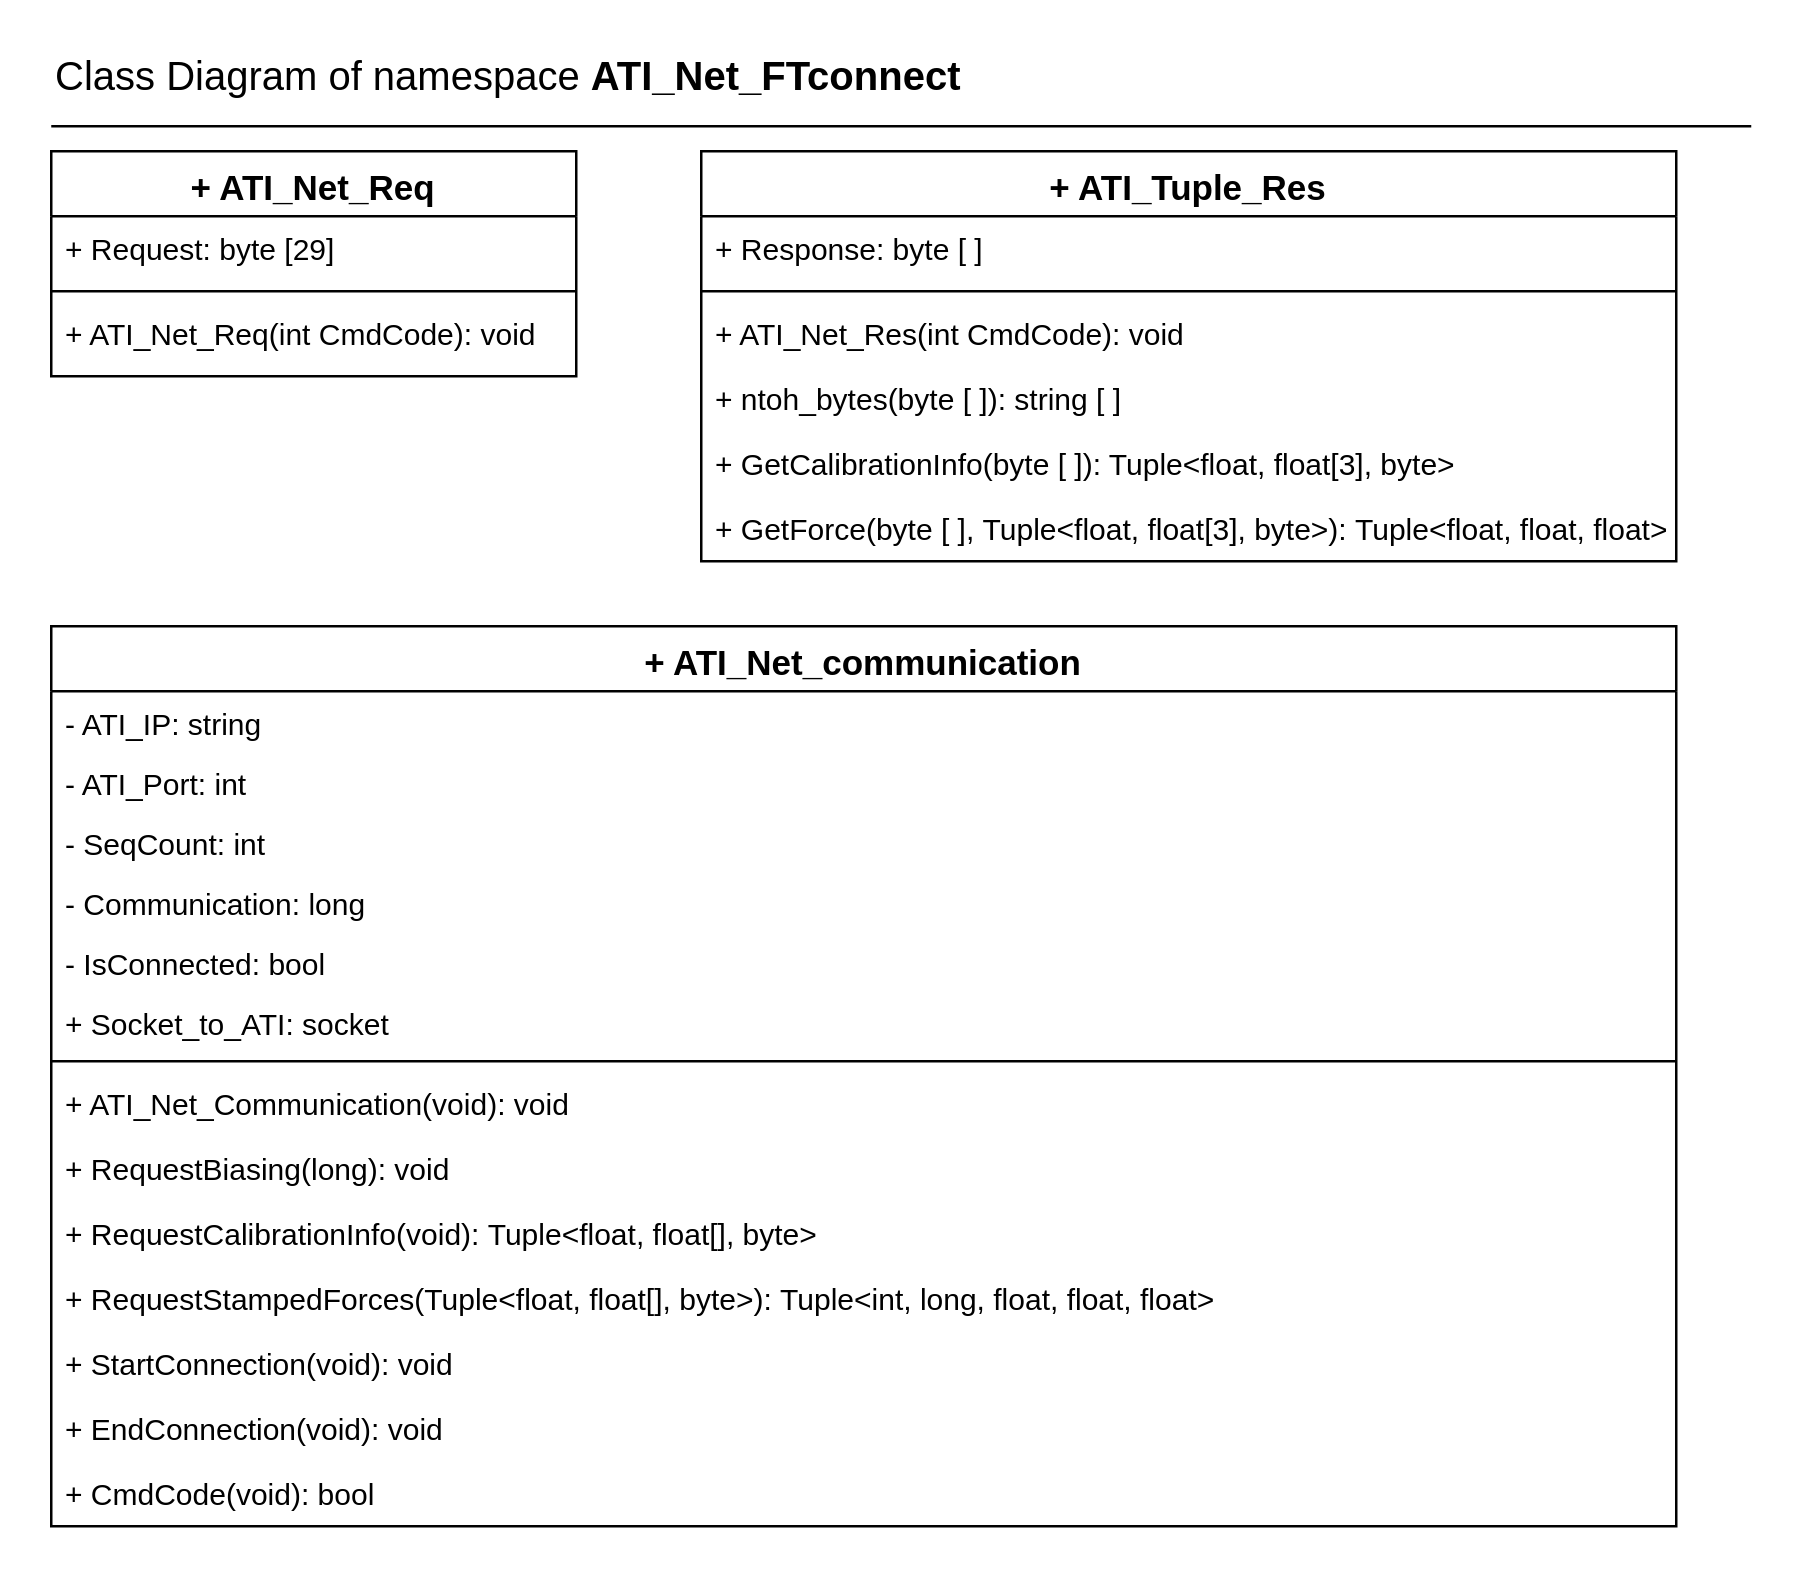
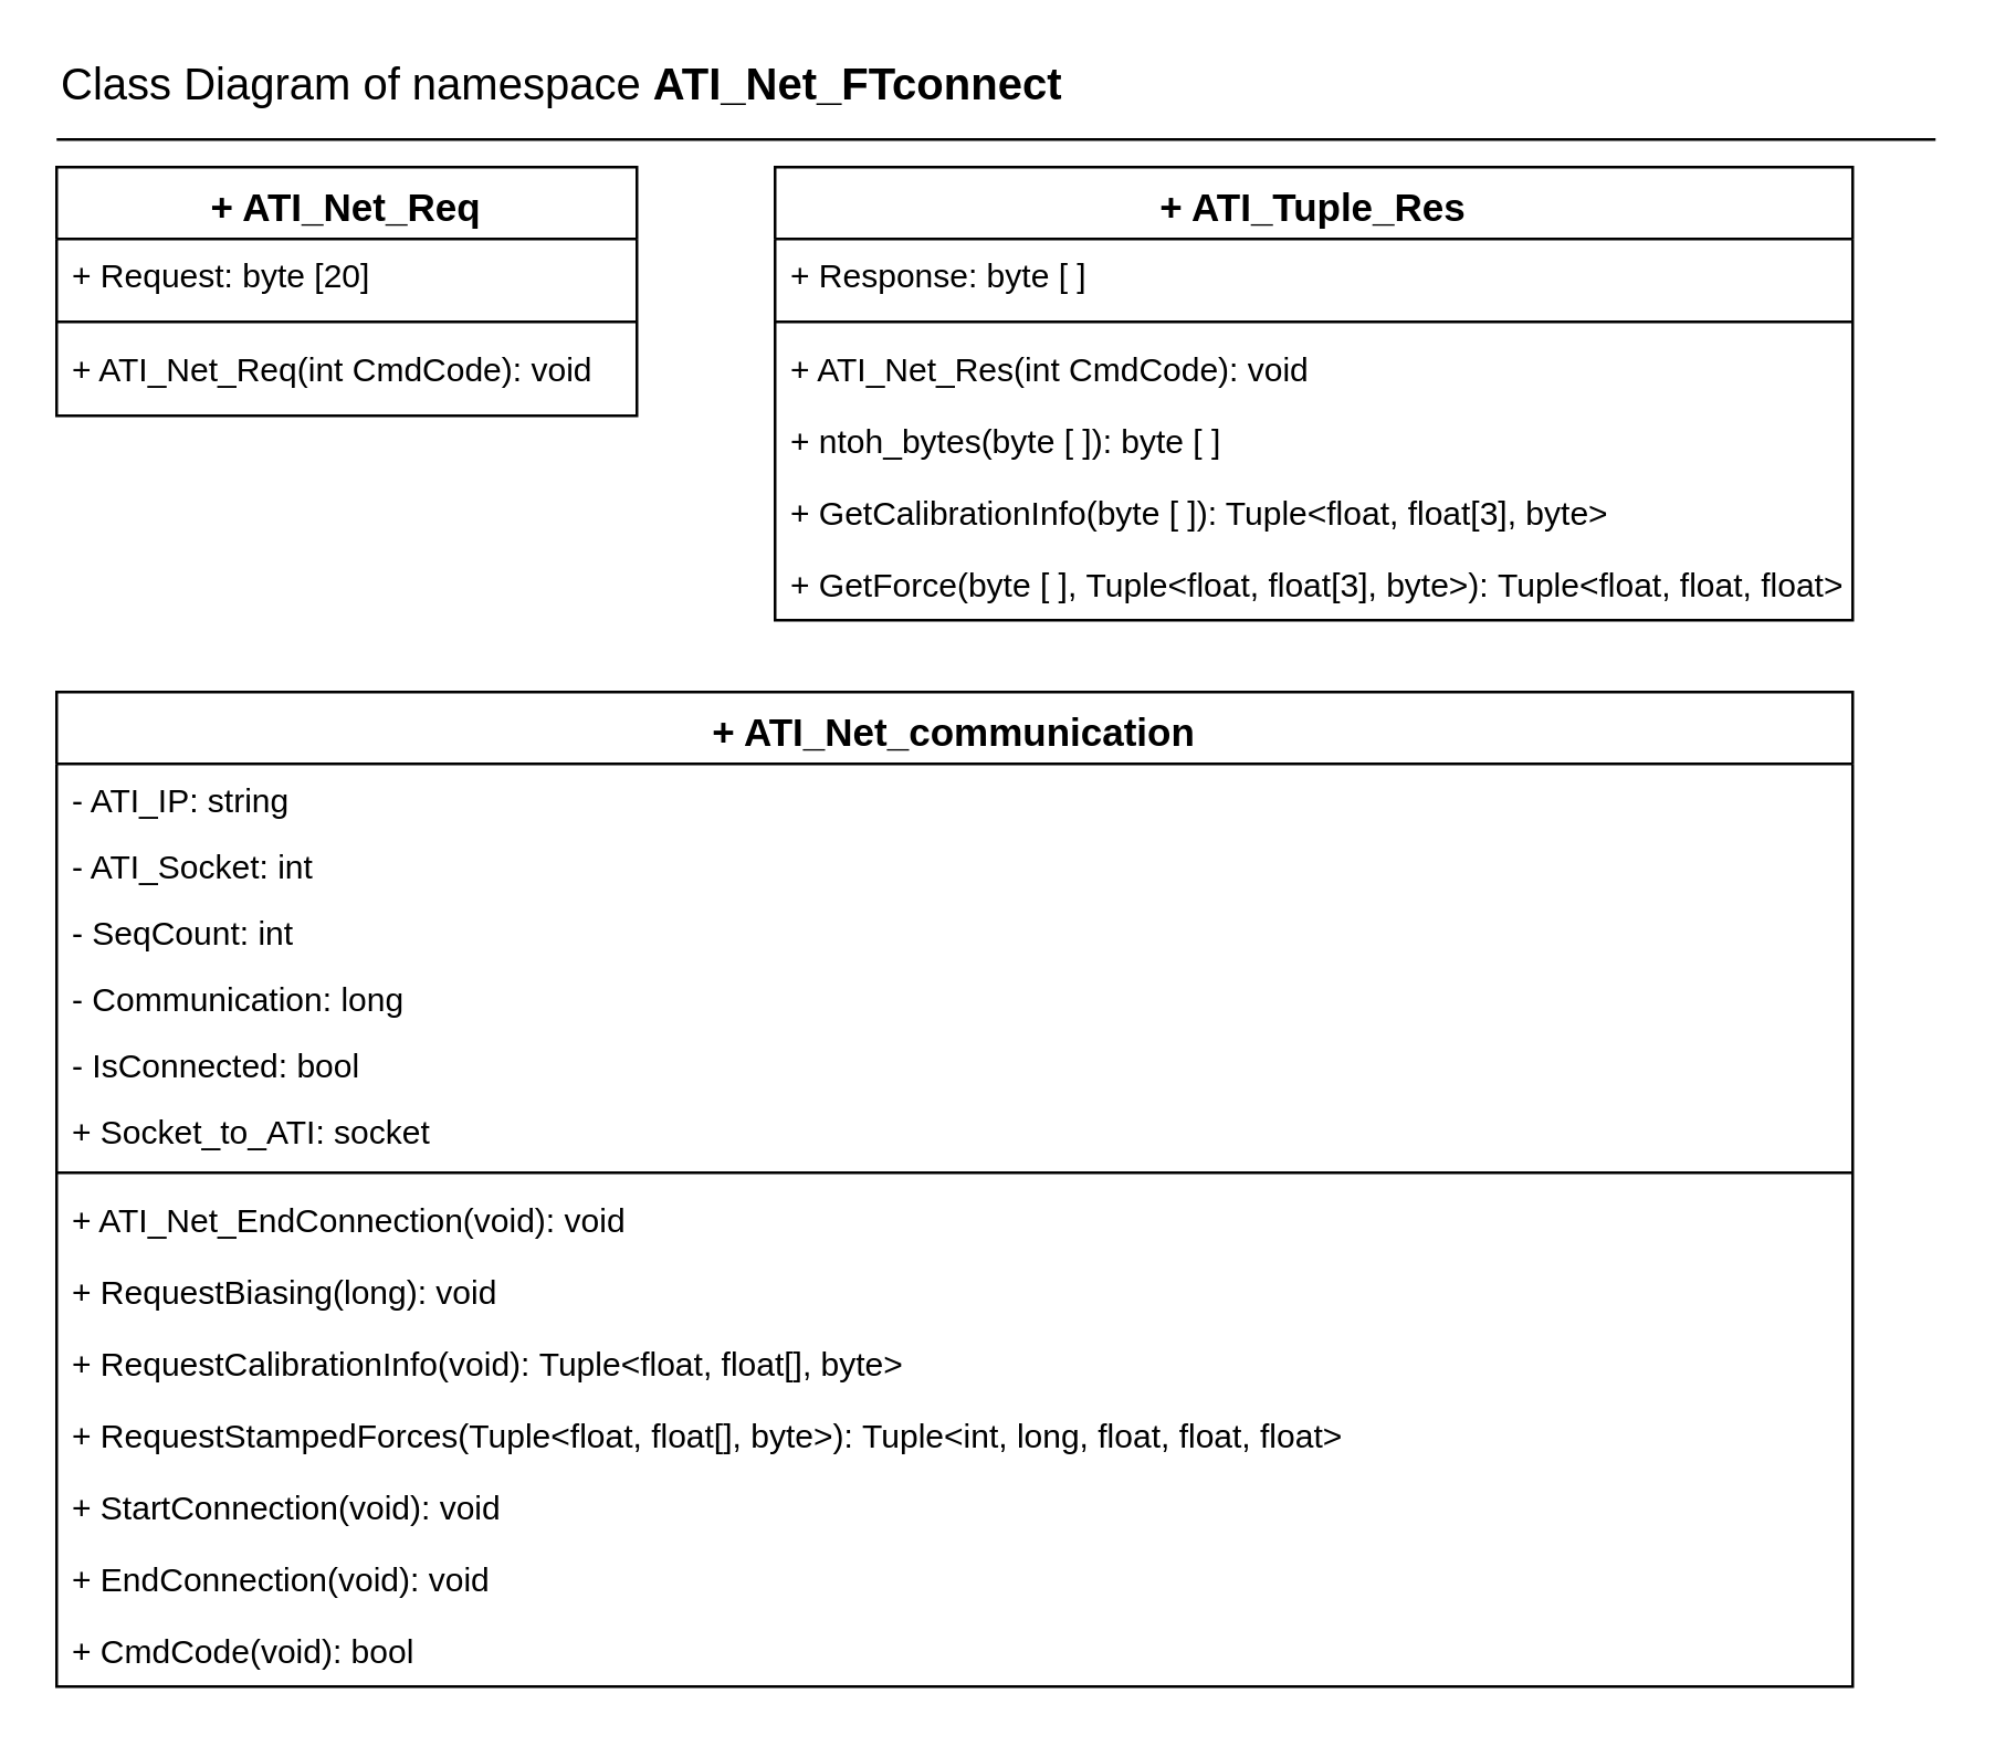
  <mxCell id="0" />
  <mxCell id="1" parent="0" />
  <mxCell id="2" value="" style="endArrow=none;html=1;" parent="1" edge="1"><mxGeometry width="50" height="50" relative="1" as="geometry"><mxPoint x="20" y="50" as="sourcePoint" /><mxPoint x="700" y="50" as="targetPoint" /></mxGeometry></mxCell>
  <mxCell id="3" value="&lt;font style=&quot;font-size: 16px ; background-color: rgb(255 , 255 , 255)&quot;&gt;Class Diagram of namespace &lt;b&gt;ATI_Net_FTconnect&lt;/b&gt;&lt;/font&gt;" style="text;html=1;strokeColor=none;fillColor=none;align=left;verticalAlign=middle;whiteSpace=wrap;rounded=0;" parent="1" vertex="1"><mxGeometry x="20" y="20" width="370" height="20" as="geometry" /></mxCell>
  <mxCell id="4" value="+ ATI_Net_Req" style="swimlane;fontStyle=1;align=center;verticalAlign=top;childLayout=stackLayout;horizontal=1;startSize=26;horizontalStack=0;resizeParent=1;resizeParentMax=0;resizeLast=0;collapsible=1;marginBottom=0;fontSize=14;" parent="1" vertex="1"><mxGeometry x="20" y="60" width="210" height="90" as="geometry"><mxRectangle x="20" y="50" width="110" height="26" as="alternateBounds" /></mxGeometry></mxCell>
- <mxCell id="5" value="+ Request: byte [29]" style="text;strokeColor=none;fillColor=none;align=left;verticalAlign=top;spacingLeft=4;spacingRight=4;overflow=hidden;rotatable=0;points=[[0,0.5],[1,0.5]];portConstraint=eastwest;" parent="4" vertex="1"><mxGeometry y="26" width="210" height="26" as="geometry" /></mxCell>
+ <mxCell id="5" value="+ Request: byte [20]" style="text;strokeColor=none;fillColor=none;align=left;verticalAlign=top;spacingLeft=4;spacingRight=4;overflow=hidden;rotatable=0;points=[[0,0.5],[1,0.5]];portConstraint=eastwest;" parent="4" vertex="1"><mxGeometry y="26" width="210" height="26" as="geometry" /></mxCell>
  <mxCell id="6" value="" style="line;strokeWidth=1;fillColor=none;align=left;verticalAlign=middle;spacingTop=-1;spacingLeft=3;spacingRight=3;rotatable=0;labelPosition=right;points=[];portConstraint=eastwest;" parent="4" vertex="1"><mxGeometry y="52" width="210" height="8" as="geometry" /></mxCell>
  <mxCell id="7" value="+ ATI_Net_Req(int CmdCode): void" style="text;strokeColor=none;fillColor=none;align=left;verticalAlign=top;spacingLeft=4;spacingRight=4;overflow=hidden;rotatable=0;points=[[0,0.5],[1,0.5]];portConstraint=eastwest;" parent="4" vertex="1"><mxGeometry y="60" width="210" height="30" as="geometry" /></mxCell>
  <mxCell id="8" style="edgeStyle=orthogonalEdgeStyle;rounded=0;orthogonalLoop=1;jettySize=auto;html=1;exitX=1;exitY=0.5;exitDx=0;exitDy=0;" edge="1" parent="4" source="5" target="5"><mxGeometry relative="1" as="geometry" /></mxCell>
  <mxCell id="9" value="+ ATI_Net_communication" style="swimlane;fontStyle=1;align=center;verticalAlign=top;childLayout=stackLayout;horizontal=1;startSize=26;horizontalStack=0;resizeParent=1;resizeParentMax=0;resizeLast=0;collapsible=1;marginBottom=0;fontSize=14;" vertex="1" parent="1"><mxGeometry x="20" y="250" width="650" height="360" as="geometry"><mxRectangle x="20" y="150" width="110" height="26" as="alternateBounds" /></mxGeometry></mxCell>
  <mxCell id="10" value="- ATI_IP: string" style="text;strokeColor=none;fillColor=none;align=left;verticalAlign=top;spacingLeft=4;spacingRight=4;overflow=hidden;rotatable=0;points=[[0,0.5],[1,0.5]];portConstraint=eastwest;spacingBottom=0;spacingTop=0;labelBackgroundColor=none;horizontal=1;" vertex="1" parent="9"><mxGeometry y="26" width="650" height="24" as="geometry" /></mxCell>
- <mxCell id="11" value="- ATI_Port: int" style="text;strokeColor=none;fillColor=none;align=left;verticalAlign=top;spacingLeft=4;spacingRight=4;overflow=hidden;rotatable=0;points=[[0,0.5],[1,0.5]];portConstraint=eastwest;spacingBottom=0;spacingTop=0;labelBackgroundColor=none;horizontal=1;" vertex="1" parent="9"><mxGeometry y="50" width="650" height="24" as="geometry" /></mxCell>
+ <mxCell id="11" value="- ATI_Socket: int" style="text;strokeColor=none;fillColor=none;align=left;verticalAlign=top;spacingLeft=4;spacingRight=4;overflow=hidden;rotatable=0;points=[[0,0.5],[1,0.5]];portConstraint=eastwest;spacingBottom=0;spacingTop=0;labelBackgroundColor=none;horizontal=1;" vertex="1" parent="9"><mxGeometry y="50" width="650" height="24" as="geometry" /></mxCell>
  <mxCell id="12" value="- SeqCount: int" style="text;strokeColor=none;fillColor=none;align=left;verticalAlign=top;spacingLeft=4;spacingRight=4;overflow=hidden;rotatable=0;points=[[0,0.5],[1,0.5]];portConstraint=eastwest;spacingBottom=0;spacingTop=0;labelBackgroundColor=none;horizontal=1;" vertex="1" parent="9"><mxGeometry y="74" width="650" height="24" as="geometry" /></mxCell>
  <mxCell id="13" value="- Communication: long" style="text;strokeColor=none;fillColor=none;align=left;verticalAlign=top;spacingLeft=4;spacingRight=4;overflow=hidden;rotatable=0;points=[[0,0.5],[1,0.5]];portConstraint=eastwest;spacingBottom=0;spacingTop=0;labelBackgroundColor=none;horizontal=1;" vertex="1" parent="9"><mxGeometry y="98" width="650" height="24" as="geometry" /></mxCell>
  <mxCell id="14" value="- IsConnected: bool" style="text;strokeColor=none;fillColor=none;align=left;verticalAlign=top;spacingLeft=4;spacingRight=4;overflow=hidden;rotatable=0;points=[[0,0.5],[1,0.5]];portConstraint=eastwest;spacingBottom=0;spacingTop=0;labelBackgroundColor=none;horizontal=1;" vertex="1" parent="9"><mxGeometry y="122" width="650" height="24" as="geometry" /></mxCell>
  <mxCell id="15" value="+ Socket_to_ATI: socket" style="text;strokeColor=none;fillColor=none;align=left;verticalAlign=top;spacingLeft=4;spacingRight=4;overflow=hidden;rotatable=0;points=[[0,0.5],[1,0.5]];portConstraint=eastwest;spacingBottom=0;spacingTop=0;labelBackgroundColor=none;horizontal=1;" vertex="1" parent="9"><mxGeometry y="146" width="650" height="24" as="geometry" /></mxCell>
  <mxCell id="16" value="" style="line;strokeWidth=1;fillColor=none;align=left;verticalAlign=middle;spacingTop=-1;spacingLeft=3;spacingRight=3;rotatable=0;labelPosition=right;points=[];portConstraint=eastwest;" vertex="1" parent="9"><mxGeometry y="170" width="650" height="8" as="geometry" /></mxCell>
- <mxCell id="17" value="+ ATI_Net_Communication(void): void " style="text;strokeColor=none;fillColor=none;align=left;verticalAlign=top;spacingLeft=4;spacingRight=4;overflow=hidden;rotatable=0;points=[[0,0.5],[1,0.5]];portConstraint=eastwest;" vertex="1" parent="9"><mxGeometry y="178" width="650" height="26" as="geometry" /></mxCell>
+ <mxCell id="17" value="+ ATI_Net_EndConnection(void): void " style="text;strokeColor=none;fillColor=none;align=left;verticalAlign=top;spacingLeft=4;spacingRight=4;overflow=hidden;rotatable=0;points=[[0,0.5],[1,0.5]];portConstraint=eastwest;" vertex="1" parent="9"><mxGeometry y="178" width="650" height="26" as="geometry" /></mxCell>
  <mxCell id="18" value="+ RequestBiasing(long): void" style="text;strokeColor=none;fillColor=none;align=left;verticalAlign=top;spacingLeft=4;spacingRight=4;overflow=hidden;rotatable=0;points=[[0,0.5],[1,0.5]];portConstraint=eastwest;" vertex="1" parent="9"><mxGeometry y="204" width="650" height="26" as="geometry" /></mxCell>
  <mxCell id="19" value="+ RequestCalibrationInfo(void): Tuple&lt;float, float[], byte&gt;" style="text;strokeColor=none;fillColor=none;align=left;verticalAlign=top;spacingLeft=4;spacingRight=4;overflow=hidden;rotatable=0;points=[[0,0.5],[1,0.5]];portConstraint=eastwest;" vertex="1" parent="9"><mxGeometry y="230" width="650" height="26" as="geometry" /></mxCell>
  <mxCell id="20" value="+ RequestStampedForces(Tuple&lt;float, float[], byte&gt;): Tuple&lt;int, long, float, float, float&gt; " style="text;strokeColor=none;fillColor=none;align=left;verticalAlign=top;spacingLeft=4;spacingRight=4;overflow=hidden;rotatable=0;points=[[0,0.5],[1,0.5]];portConstraint=eastwest;" vertex="1" parent="9"><mxGeometry y="256" width="650" height="26" as="geometry" /></mxCell>
  <mxCell id="21" value="+ StartConnection(void): void" style="text;strokeColor=none;fillColor=none;align=left;verticalAlign=top;spacingLeft=4;spacingRight=4;overflow=hidden;rotatable=0;points=[[0,0.5],[1,0.5]];portConstraint=eastwest;" vertex="1" parent="9"><mxGeometry y="282" width="650" height="26" as="geometry" /></mxCell>
  <mxCell id="22" value="+ EndConnection(void): void" style="text;strokeColor=none;fillColor=none;align=left;verticalAlign=top;spacingLeft=4;spacingRight=4;overflow=hidden;rotatable=0;points=[[0,0.5],[1,0.5]];portConstraint=eastwest;" vertex="1" parent="9"><mxGeometry y="308" width="650" height="26" as="geometry" /></mxCell>
  <mxCell id="23" value="+ CmdCode(void): bool" style="text;strokeColor=none;fillColor=none;align=left;verticalAlign=top;spacingLeft=4;spacingRight=4;overflow=hidden;rotatable=0;points=[[0,0.5],[1,0.5]];portConstraint=eastwest;" vertex="1" parent="9"><mxGeometry y="334" width="650" height="26" as="geometry" /></mxCell>
  <mxCell id="24" value="+ ATI_Tuple_Res" style="swimlane;fontStyle=1;align=center;verticalAlign=top;childLayout=stackLayout;horizontal=1;startSize=26;horizontalStack=0;resizeParent=1;resizeParentMax=0;resizeLast=0;collapsible=1;marginBottom=0;fontSize=14;" parent="1" vertex="1"><mxGeometry x="280" y="60" width="390" height="164" as="geometry"><mxRectangle x="20" y="150" width="110" height="26" as="alternateBounds" /></mxGeometry></mxCell>
  <mxCell id="25" value="+ Response: byte [ ]" style="text;strokeColor=none;fillColor=none;align=left;verticalAlign=top;spacingLeft=4;spacingRight=4;overflow=hidden;rotatable=0;points=[[0,0.5],[1,0.5]];portConstraint=eastwest;" parent="24" vertex="1"><mxGeometry y="26" width="390" height="26" as="geometry" /></mxCell>
  <mxCell id="26" value="" style="line;strokeWidth=1;fillColor=none;align=left;verticalAlign=middle;spacingTop=-1;spacingLeft=3;spacingRight=3;rotatable=0;labelPosition=right;points=[];portConstraint=eastwest;" parent="24" vertex="1"><mxGeometry y="52" width="390" height="8" as="geometry" /></mxCell>
  <mxCell id="27" value="+ ATI_Net_Res(int CmdCode): void" style="text;strokeColor=none;fillColor=none;align=left;verticalAlign=top;spacingLeft=4;spacingRight=4;overflow=hidden;rotatable=0;points=[[0,0.5],[1,0.5]];portConstraint=eastwest;" parent="24" vertex="1"><mxGeometry y="60" width="390" height="26" as="geometry" /></mxCell>
- <mxCell id="28" value="+ ntoh_bytes(byte [ ]): string [ ] " style="text;strokeColor=none;fillColor=none;align=left;verticalAlign=top;spacingLeft=4;spacingRight=4;overflow=hidden;rotatable=0;points=[[0,0.5],[1,0.5]];portConstraint=eastwest;" vertex="1" parent="24"><mxGeometry y="86" width="390" height="26" as="geometry" /></mxCell>
+ <mxCell id="28" value="+ ntoh_bytes(byte [ ]): byte [ ] " style="text;strokeColor=none;fillColor=none;align=left;verticalAlign=top;spacingLeft=4;spacingRight=4;overflow=hidden;rotatable=0;points=[[0,0.5],[1,0.5]];portConstraint=eastwest;" vertex="1" parent="24"><mxGeometry y="86" width="390" height="26" as="geometry" /></mxCell>
  <mxCell id="29" value="+ GetCalibrationInfo(byte [ ]): Tuple&lt;float, float[3], byte&gt;" style="text;strokeColor=none;fillColor=none;align=left;verticalAlign=top;spacingLeft=4;spacingRight=4;overflow=hidden;rotatable=0;points=[[0,0.5],[1,0.5]];portConstraint=eastwest;" vertex="1" parent="24"><mxGeometry y="112" width="390" height="26" as="geometry" /></mxCell>
  <mxCell id="30" value="+ GetForce(byte [ ], Tuple&lt;float, float[3], byte&gt;): Tuple&lt;float, float, float&gt;" style="text;strokeColor=none;fillColor=none;align=left;verticalAlign=top;spacingLeft=4;spacingRight=4;overflow=hidden;rotatable=0;points=[[0,0.5],[1,0.5]];portConstraint=eastwest;" vertex="1" parent="24"><mxGeometry y="138" width="390" height="26" as="geometry" /></mxCell>
